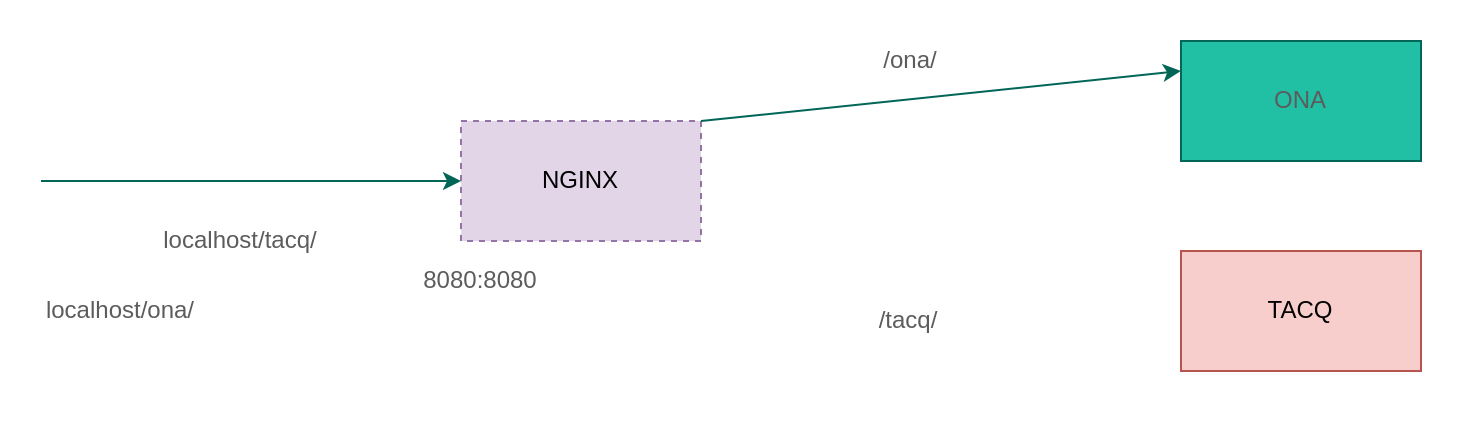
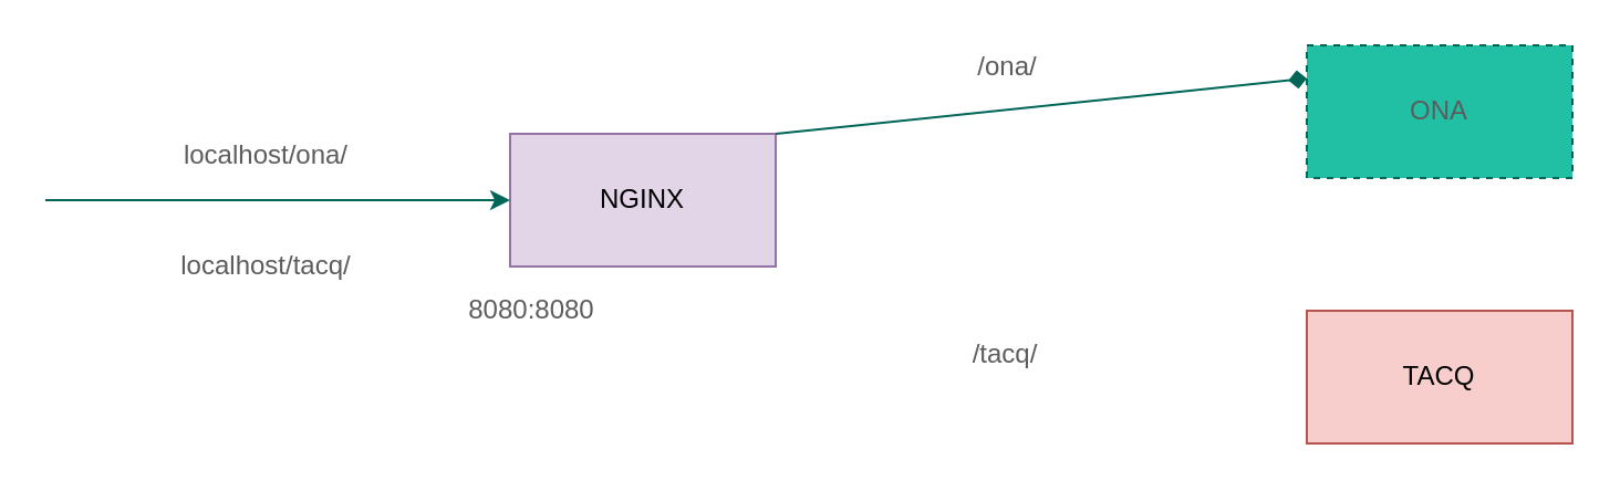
  <mxCell id="0" />
  <mxCell id="1" parent="0" />
- <mxCell id="2" value="ONA" style="rounded=0;whiteSpace=wrap;html=1;sketch=0;strokeColor=#006658;fillColor=#21C0A5;fontColor=#5C5C5C;" vertex="1" parent="1"><mxGeometry x="590" y="20" width="120" height="60" as="geometry" /></mxCell>
- <mxCell id="3" value="TACQ" style="rounded=0;whiteSpace=wrap;html=1;sketch=0;strokeColor=#b85450;fillColor=#f8cecc;" vertex="1" parent="1"><mxGeometry x="590" y="125" width="120" height="60" as="geometry" /></mxCell>
- <mxCell id="4" value="NGINX" style="rounded=0;whiteSpace=wrap;html=1;sketch=0;strokeColor=#9673a6;fillColor=#e1d5e7;dashed=1;" vertex="1" parent="1"><mxGeometry x="230" y="60" width="120" height="60" as="geometry" /></mxCell>
+ <mxCell id="2" value="ONA" style="rounded=0;whiteSpace=wrap;html=1;sketch=0;strokeColor=#006658;fillColor=#21C0A5;fontColor=#5C5C5C;dashed=1;" vertex="1" parent="1"><mxGeometry x="590" y="20" width="120" height="60" as="geometry" /></mxCell>
+ <mxCell id="3" value="TACQ" style="rounded=0;whiteSpace=wrap;html=1;sketch=0;strokeColor=#b85450;fillColor=#f8cecc;" vertex="1" parent="1"><mxGeometry x="590" y="140" width="120" height="60" as="geometry" /></mxCell>
+ <mxCell id="4" value="NGINX" style="rounded=0;whiteSpace=wrap;html=1;sketch=0;strokeColor=#9673a6;fillColor=#e1d5e7;" vertex="1" parent="1"><mxGeometry x="230" y="60" width="120" height="60" as="geometry" /></mxCell>
  <mxCell id="5" value="8080:8080" style="text;html=1;strokeColor=none;fillColor=none;align=center;verticalAlign=middle;whiteSpace=wrap;rounded=0;sketch=0;fontColor=#5C5C5C;" vertex="1" parent="1"><mxGeometry x="205" y="130" width="70" height="20" as="geometry" /></mxCell>
  <mxCell id="6" value="" style="endArrow=classic;html=1;strokeColor=#006658;fillColor=#21C0A5;fontColor=#5C5C5C;entryX=0;entryY=0.5;entryDx=0;entryDy=0;" edge="1" parent="1" target="4"><mxGeometry width="50" height="50" relative="1" as="geometry"><mxPoint x="20" y="90" as="sourcePoint" /><mxPoint x="430" y="270" as="targetPoint" /></mxGeometry></mxCell>
- <mxCell id="7" value="localhost/ona/" style="text;html=1;strokeColor=none;fillColor=none;align=center;verticalAlign=middle;whiteSpace=wrap;rounded=0;sketch=0;fontColor=#5C5C5C;" vertex="1" parent="1"><mxGeometry x="10" y="145" width="100" height="20" as="geometry" /></mxCell>
+ <mxCell id="7" value="localhost/ona/" style="text;html=1;strokeColor=none;fillColor=none;align=center;verticalAlign=middle;whiteSpace=wrap;rounded=0;sketch=0;fontColor=#5C5C5C;" vertex="1" parent="1"><mxGeometry x="70" y="60" width="100" height="20" as="geometry" /></mxCell>
  <mxCell id="8" value="/ona/" style="text;html=1;strokeColor=none;fillColor=none;align=center;verticalAlign=middle;whiteSpace=wrap;rounded=0;sketch=0;fontColor=#5C5C5C;" vertex="1" parent="1"><mxGeometry x="420" y="20" width="70" height="20" as="geometry" /></mxCell>
- <mxCell id="9" value="" style="endArrow=classic;html=1;strokeColor=#006658;fillColor=#21C0A5;fontColor=#5C5C5C;exitX=1;exitY=0;exitDx=0;exitDy=0;entryX=0;entryY=0.25;entryDx=0;entryDy=0;" edge="1" parent="1" source="4" target="2"><mxGeometry width="50" height="50" relative="1" as="geometry"><mxPoint x="390" y="120" as="sourcePoint" /><mxPoint x="440" y="70" as="targetPoint" /></mxGeometry></mxCell>
+ <mxCell id="9" value="" style="endArrow=diamond;html=1;strokeColor=#006658;fillColor=#21C0A5;fontColor=#5C5C5C;exitX=1;exitY=0;exitDx=0;exitDy=0;entryX=0;entryY=0.25;entryDx=0;entryDy=0;" edge="1" parent="1" source="4" target="2"><mxGeometry width="50" height="50" relative="1" as="geometry"><mxPoint x="390" y="120" as="sourcePoint" /><mxPoint x="440" y="70" as="targetPoint" /></mxGeometry></mxCell>
  <mxCell id="10" value="localhost/tacq/" style="text;html=1;strokeColor=none;fillColor=none;align=center;verticalAlign=middle;whiteSpace=wrap;rounded=0;sketch=0;fontColor=#5C5C5C;" vertex="1" parent="1"><mxGeometry x="70" y="110" width="100" height="20" as="geometry" /></mxCell>
  <mxCell id="11" value="/tacq/" style="text;html=1;strokeColor=none;fillColor=none;align=center;verticalAlign=middle;whiteSpace=wrap;rounded=0;sketch=0;fontColor=#5C5C5C;" vertex="1" parent="1"><mxGeometry x="404" y="150" width="100" height="20" as="geometry" /></mxCell>
